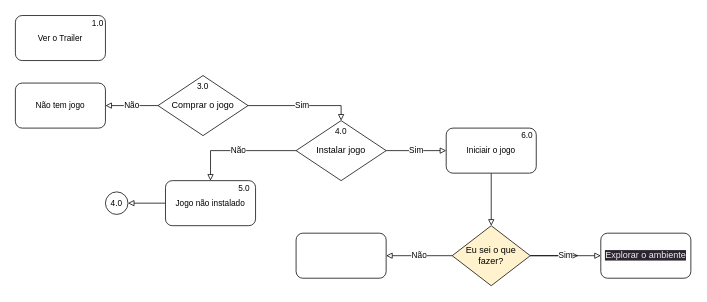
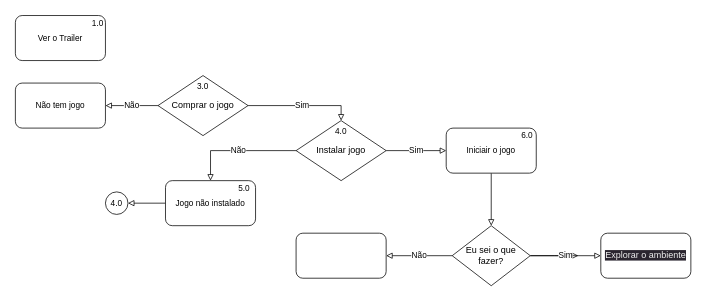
  <mxCell id="0" />
  <mxCell id="1" parent="0" />
  <mxCell id="2" value="Não" style="edgeStyle=orthogonalEdgeStyle;rounded=0;orthogonalLoop=1;jettySize=auto;html=1;endArrow=block;endFill=0;exitX=0;exitY=0.5;exitDx=0;exitDy=0;entryX=1;entryY=0.5;entryDx=0;entryDy=0;" parent="1" source="4" target="22" edge="1"><mxGeometry relative="1" as="geometry"><mxPoint x="190" y="190" as="sourcePoint" /></mxGeometry></mxCell>
  <mxCell id="3" value="Sim" style="edgeStyle=orthogonalEdgeStyle;shape=connector;rounded=0;orthogonalLoop=1;jettySize=auto;html=1;labelBackgroundColor=default;strokeColor=default;fontFamily=Helvetica;fontSize=11;fontColor=default;endArrow=block;endFill=0;entryX=0.5;entryY=0;entryDx=0;entryDy=0;" parent="1" source="4" target="7" edge="1"><mxGeometry relative="1" as="geometry" /></mxCell>
  <mxCell id="4" value="Comprar o jogo" style="rhombus;whiteSpace=wrap;html=1;rounded=0;" parent="1" vertex="1"><mxGeometry x="210" y="100" width="120" height="80" as="geometry" /></mxCell>
  <mxCell id="5" value="Não" style="edgeStyle=orthogonalEdgeStyle;shape=connector;rounded=0;orthogonalLoop=1;jettySize=auto;html=1;labelBackgroundColor=default;strokeColor=default;fontFamily=Helvetica;fontSize=11;fontColor=default;endArrow=block;endFill=0;entryX=0.5;entryY=0;entryDx=0;entryDy=0;" parent="1" source="7" target="20" edge="1"><mxGeometry relative="1" as="geometry"><mxPoint x="330" y="200" as="targetPoint" /></mxGeometry></mxCell>
  <mxCell id="6" value="Sim" style="edgeStyle=orthogonalEdgeStyle;shape=connector;rounded=0;orthogonalLoop=1;jettySize=auto;html=1;labelBackgroundColor=default;strokeColor=default;fontFamily=Helvetica;fontSize=11;fontColor=default;endArrow=block;endFill=0;" parent="1" source="7" target="18" edge="1"><mxGeometry relative="1" as="geometry" /></mxCell>
  <mxCell id="7" value="Instalar jogo" style="rhombus;whiteSpace=wrap;html=1;rounded=0;" parent="1" vertex="1"><mxGeometry x="394" y="160" width="120" height="80" as="geometry" /></mxCell>
  <mxCell id="8" value="" style="edgeStyle=orthogonalEdgeStyle;shape=connector;rounded=0;orthogonalLoop=1;jettySize=auto;html=1;labelBackgroundColor=default;strokeColor=default;fontFamily=Helvetica;fontSize=11;fontColor=default;endArrow=block;endFill=0;exitX=0;exitY=0.5;exitDx=0;exitDy=0;" parent="1" source="20" target="14" edge="1"><mxGeometry relative="1" as="geometry" /></mxCell>
  <mxCell id="9" value="" style="edgeStyle=orthogonalEdgeStyle;shape=connector;rounded=0;orthogonalLoop=1;jettySize=auto;html=1;labelBackgroundColor=default;strokeColor=default;fontFamily=Helvetica;fontSize=11;fontColor=default;endArrow=block;endFill=0;exitX=0.5;exitY=1;exitDx=0;exitDy=0;" parent="1" source="18" target="13" edge="1"><mxGeometry relative="1" as="geometry" /></mxCell>
  <mxCell id="10" value="Não" style="edgeStyle=orthogonalEdgeStyle;shape=connector;rounded=0;orthogonalLoop=1;jettySize=auto;html=1;labelBackgroundColor=default;strokeColor=default;fontFamily=Helvetica;fontSize=11;fontColor=default;endArrow=block;endFill=0;entryX=1;entryY=0.5;entryDx=0;entryDy=0;" parent="1" source="13" target="17" edge="1"><mxGeometry relative="1" as="geometry"><mxPoint x="534" y="340" as="targetPoint" /></mxGeometry></mxCell>
  <mxCell id="11" value="" style="edgeStyle=orthogonalEdgeStyle;shape=connector;rounded=0;orthogonalLoop=1;jettySize=auto;html=1;labelBackgroundColor=default;strokeColor=default;fontFamily=Helvetica;fontSize=11;fontColor=default;endArrow=block;endFill=0;" parent="1" source="13" edge="1"><mxGeometry relative="1" as="geometry"><mxPoint x="770" y="340" as="targetPoint" /></mxGeometry></mxCell>
  <mxCell id="12" value="Sim" style="edgeStyle=orthogonalEdgeStyle;shape=connector;rounded=0;orthogonalLoop=1;jettySize=auto;html=1;labelBackgroundColor=default;strokeColor=default;fontFamily=Helvetica;fontSize=11;fontColor=default;endArrow=block;endFill=0;entryX=0;entryY=0.5;entryDx=0;entryDy=0;" parent="1" source="13" target="25" edge="1"><mxGeometry relative="1" as="geometry"><mxPoint x="770" y="340" as="targetPoint" /></mxGeometry></mxCell>
- <mxCell id="13" value="Eu sei o que fazer?" style="rhombus;whiteSpace=wrap;html=1;rounded=0;fillColor=#fff2cc;" parent="1" vertex="1"><mxGeometry x="602" y="300" width="104" height="80" as="geometry" /></mxCell>
+ <mxCell id="13" value="Eu sei o que fazer?" style="rhombus;whiteSpace=wrap;html=1;rounded=0;" parent="1" vertex="1"><mxGeometry x="602" y="300" width="104" height="80" as="geometry" /></mxCell>
  <mxCell id="14" value="4.0" style="ellipse;whiteSpace=wrap;html=1;fontSize=11;rounded=0;" parent="1" vertex="1"><mxGeometry x="140" y="255" width="30" height="30" as="geometry" /></mxCell>
  <mxCell id="15" value="4.0" style="text;strokeColor=none;align=center;fillColor=none;html=1;verticalAlign=middle;whiteSpace=wrap;rounded=0;fontSize=11;fontFamily=Helvetica;fontColor=default;" parent="1" vertex="1"><mxGeometry x="441" y="170" width="26" height="10" as="geometry" /></mxCell>
  <mxCell id="16" value="3.0" style="text;strokeColor=none;align=center;fillColor=none;html=1;verticalAlign=middle;whiteSpace=wrap;rounded=0;fontSize=11;fontFamily=Helvetica;fontColor=default;" parent="1" vertex="1"><mxGeometry x="260" y="110" width="20" height="10" as="geometry" /></mxCell>
  <mxCell id="17" value="" style="rounded=1;whiteSpace=wrap;html=1;fontFamily=Helvetica;fontSize=11;fontColor=default;" parent="1" vertex="1"><mxGeometry x="394" y="310" width="120" height="60" as="geometry" /></mxCell>
  <mxCell id="18" value="Iniciair o jogo" style="rounded=1;whiteSpace=wrap;html=1;strokeColor=default;fontFamily=Helvetica;fontSize=11;fontColor=default;fillColor=default;" parent="1" vertex="1"><mxGeometry x="594" y="170" width="120" height="60" as="geometry" /></mxCell>
  <mxCell id="19" value="6.0" style="text;strokeColor=none;align=center;fillColor=none;html=1;verticalAlign=middle;whiteSpace=wrap;rounded=0;fontSize=11;fontFamily=Helvetica;fontColor=default;" parent="1" vertex="1"><mxGeometry x="690" y="170" width="24" height="20" as="geometry" /></mxCell>
  <mxCell id="20" value="Jogo não instalado" style="rounded=1;whiteSpace=wrap;html=1;fontFamily=Helvetica;fontSize=11;fontColor=default;" parent="1" vertex="1"><mxGeometry x="220" y="240" width="120" height="60" as="geometry" /></mxCell>
  <mxCell id="21" value="5.0" style="text;strokeColor=none;align=center;fillColor=none;html=1;verticalAlign=middle;whiteSpace=wrap;rounded=0;fontSize=11;fontFamily=Helvetica;fontColor=default;" parent="1" vertex="1"><mxGeometry x="310" y="240" width="30" height="20" as="geometry" /></mxCell>
  <mxCell id="22" value="Não tem jogo" style="rounded=1;whiteSpace=wrap;html=1;fontFamily=Helvetica;fontSize=11;fontColor=default;" parent="1" vertex="1"><mxGeometry x="20" y="110" width="120" height="60" as="geometry" /></mxCell>
  <mxCell id="23" value="Ver o Trailer" style="rounded=1;whiteSpace=wrap;html=1;fontFamily=Helvetica;fontSize=11;fontColor=default;" parent="1" vertex="1"><mxGeometry x="20" y="20" width="120" height="60" as="geometry" /></mxCell>
  <mxCell id="24" value="1.0" style="text;strokeColor=none;align=center;fillColor=none;html=1;verticalAlign=middle;whiteSpace=wrap;rounded=0;fontSize=11;fontFamily=Helvetica;fontColor=default;" parent="1" vertex="1"><mxGeometry x="120" y="20" width="20" height="20" as="geometry" /></mxCell>
  <mxCell id="25" value="&lt;span style=&quot;color: rgb(240, 240, 240); font-family: Helvetica; font-size: 12px; font-style: normal; font-variant-ligatures: normal; font-variant-caps: normal; font-weight: 400; letter-spacing: normal; orphans: 2; text-align: center; text-indent: 0px; text-transform: none; widows: 2; word-spacing: 0px; -webkit-text-stroke-width: 0px; background-color: rgb(42, 37, 47); text-decoration-thickness: initial; text-decoration-style: initial; text-decoration-color: initial; float: none; display: inline !important;&quot;&gt;Explorar o ambiente&lt;/span&gt;" style="rounded=1;whiteSpace=wrap;html=1;" vertex="1" parent="1"><mxGeometry x="800" y="310" width="120" height="60" as="geometry" /></mxCell>
